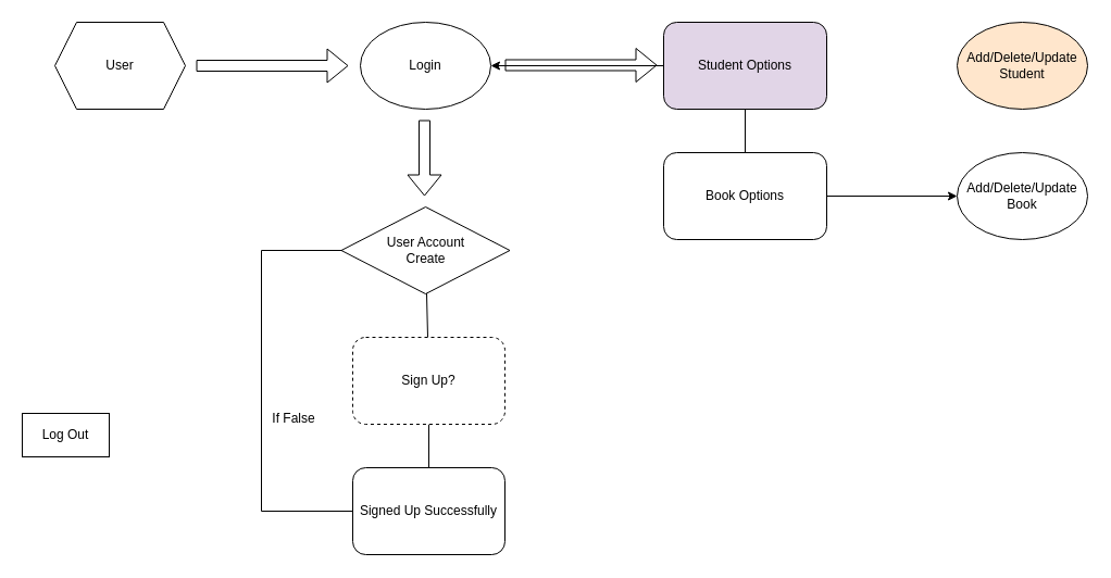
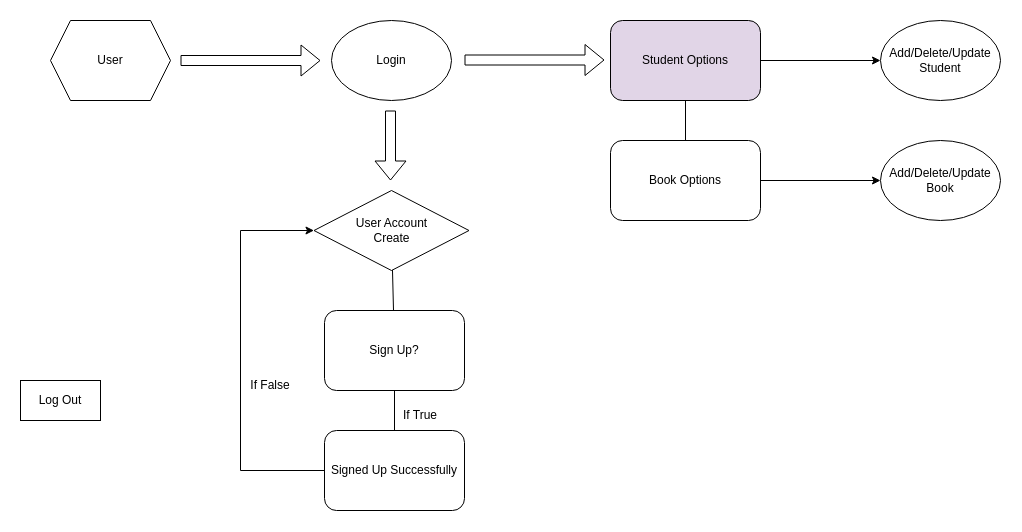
  <mxCell id="0" />
  <mxCell id="1" parent="0" />
  <mxCell id="2" value="User" style="shape=hexagon;perimeter=hexagonPerimeter2;whiteSpace=wrap;html=1;fixedSize=1;" vertex="1" parent="1"><mxGeometry x="50" y="20" width="120" height="80" as="geometry" /></mxCell>
  <mxCell id="3" value="Login" style="ellipse;whiteSpace=wrap;html=1;" vertex="1" parent="1"><mxGeometry x="331" y="20" width="120" height="80" as="geometry" /></mxCell>
  <mxCell id="4" style="rounded=0;orthogonalLoop=1;jettySize=auto;html=1;endArrow=none;endFill=0;" edge="1" parent="1" source="5" target="11"><mxGeometry relative="1" as="geometry" /></mxCell>
  <mxCell id="5" value="User Account &lt;br&gt;Create" style="rhombus;whiteSpace=wrap;html=1;" vertex="1" parent="1"><mxGeometry x="313.5" y="190" width="155" height="80" as="geometry" /></mxCell>
  <mxCell id="6" value="" style="edgeStyle=orthogonalEdgeStyle;rounded=0;orthogonalLoop=1;jettySize=auto;html=1;endArrow=none;endFill=0;" edge="1" parent="1" source="8" target="22"><mxGeometry relative="1" as="geometry" /></mxCell>
- <mxCell id="7" style="edgeStyle=orthogonalEdgeStyle;rounded=0;orthogonalLoop=1;jettySize=auto;html=1;endArrow=classic;endFill=1;" edge="1" parent="1" source="8" target="3"><mxGeometry relative="1" as="geometry" /></mxCell>
+ <mxCell id="7" style="edgeStyle=orthogonalEdgeStyle;rounded=0;orthogonalLoop=1;jettySize=auto;html=1;entryX=0;entryY=0.5;entryDx=0;entryDy=0;endArrow=classic;endFill=1;" edge="1" parent="1" source="8" target="19"><mxGeometry relative="1" as="geometry" /></mxCell>
  <mxCell id="8" value="Student Options" style="rounded=1;whiteSpace=wrap;html=1;fillColor=#e1d5e7;" vertex="1" parent="1"><mxGeometry x="610" y="20" width="150" height="80" as="geometry" /></mxCell>
  <mxCell id="9" value="Log Out" style="rounded=0;whiteSpace=wrap;html=1;" vertex="1" parent="1"><mxGeometry x="20" y="380" width="80" height="40" as="geometry" /></mxCell>
  <mxCell id="10" style="edgeStyle=none;rounded=0;orthogonalLoop=1;jettySize=auto;html=1;entryX=0.5;entryY=0;entryDx=0;entryDy=0;endArrow=none;endFill=0;" edge="1" parent="1" source="11" target="13"><mxGeometry relative="1" as="geometry" /></mxCell>
- <mxCell id="11" value="Sign Up?" style="rounded=1;whiteSpace=wrap;html=1;dashed=1;" vertex="1" parent="1"><mxGeometry x="324" y="310" width="140" height="80" as="geometry" /></mxCell>
- <mxCell id="12" style="edgeStyle=orthogonalEdgeStyle;rounded=0;orthogonalLoop=1;jettySize=auto;html=1;endArrow=none;endFill=1;exitX=0;exitY=0.5;exitDx=0;exitDy=0;entryX=0;entryY=0.5;entryDx=0;entryDy=0;" edge="1" parent="1" source="13" target="5"><mxGeometry relative="1" as="geometry"><mxPoint x="320" y="470" as="sourcePoint" /><mxPoint x="310" y="230" as="targetPoint" /><Array as="points"><mxPoint x="240" y="470" /><mxPoint x="240" y="230" /></Array></mxGeometry></mxCell>
+ <mxCell id="11" value="Sign Up?" style="rounded=1;whiteSpace=wrap;html=1;" vertex="1" parent="1"><mxGeometry x="324" y="310" width="140" height="80" as="geometry" /></mxCell>
+ <mxCell id="12" style="edgeStyle=orthogonalEdgeStyle;rounded=0;orthogonalLoop=1;jettySize=auto;html=1;endArrow=classic;endFill=1;exitX=0;exitY=0.5;exitDx=0;exitDy=0;entryX=0;entryY=0.5;entryDx=0;entryDy=0;" edge="1" parent="1" source="13" target="5"><mxGeometry relative="1" as="geometry"><mxPoint x="320" y="470" as="sourcePoint" /><mxPoint x="310" y="230" as="targetPoint" /><Array as="points"><mxPoint x="240" y="470" /><mxPoint x="240" y="230" /></Array></mxGeometry></mxCell>
  <mxCell id="13" value="Signed Up Successfully" style="rounded=1;whiteSpace=wrap;html=1;" vertex="1" parent="1"><mxGeometry x="324" y="430" width="140" height="80" as="geometry" /></mxCell>
  <mxCell id="14" value="" style="shape=flexArrow;endArrow=classic;html=1;rounded=0;" edge="1" parent="1"><mxGeometry width="50" height="50" relative="1" as="geometry"><mxPoint x="390" y="110" as="sourcePoint" /><mxPoint x="390" y="180" as="targetPoint" /></mxGeometry></mxCell>
+ <mxCell id="15" value="If True" style="text;html=1;strokeColor=none;fillColor=none;align=center;verticalAlign=middle;whiteSpace=wrap;rounded=0;" vertex="1" parent="1"><mxGeometry x="390" y="400" width="60" height="30" as="geometry" /></mxCell>
  <mxCell id="16" value="If False" style="text;html=1;strokeColor=none;fillColor=none;align=center;verticalAlign=middle;whiteSpace=wrap;rounded=0;" vertex="1" parent="1"><mxGeometry x="240" y="370" width="60" height="30" as="geometry" /></mxCell>
  <mxCell id="17" value="" style="shape=flexArrow;endArrow=classic;html=1;rounded=0;" edge="1" parent="1"><mxGeometry width="50" height="50" relative="1" as="geometry"><mxPoint x="180" y="60" as="sourcePoint" /><mxPoint x="320" y="60" as="targetPoint" /></mxGeometry></mxCell>
  <mxCell id="18" value="" style="shape=flexArrow;endArrow=classic;html=1;rounded=0;" edge="1" parent="1"><mxGeometry width="50" height="50" relative="1" as="geometry"><mxPoint x="464" y="59.5" as="sourcePoint" /><mxPoint x="604" y="59.5" as="targetPoint" /></mxGeometry></mxCell>
- <mxCell id="19" value="Add/Delete/Update Student" style="ellipse;whiteSpace=wrap;html=1;fillColor=#ffe6cc;" vertex="1" parent="1"><mxGeometry x="880" y="20" width="120" height="80" as="geometry" /></mxCell>
+ <mxCell id="19" value="Add/Delete/Update Student" style="ellipse;whiteSpace=wrap;html=1;" vertex="1" parent="1"><mxGeometry x="880" y="20" width="120" height="80" as="geometry" /></mxCell>
  <mxCell id="20" value="Add/Delete/Update Book" style="ellipse;whiteSpace=wrap;html=1;" vertex="1" parent="1"><mxGeometry x="880" y="140" width="120" height="80" as="geometry" /></mxCell>
  <mxCell id="21" style="edgeStyle=orthogonalEdgeStyle;rounded=0;orthogonalLoop=1;jettySize=auto;html=1;entryX=0;entryY=0.5;entryDx=0;entryDy=0;endArrow=classic;endFill=1;" edge="1" parent="1" source="22" target="20"><mxGeometry relative="1" as="geometry" /></mxCell>
  <mxCell id="22" value="Book Options" style="rounded=1;whiteSpace=wrap;html=1;" vertex="1" parent="1"><mxGeometry x="610" y="140" width="150" height="80" as="geometry" /></mxCell>
